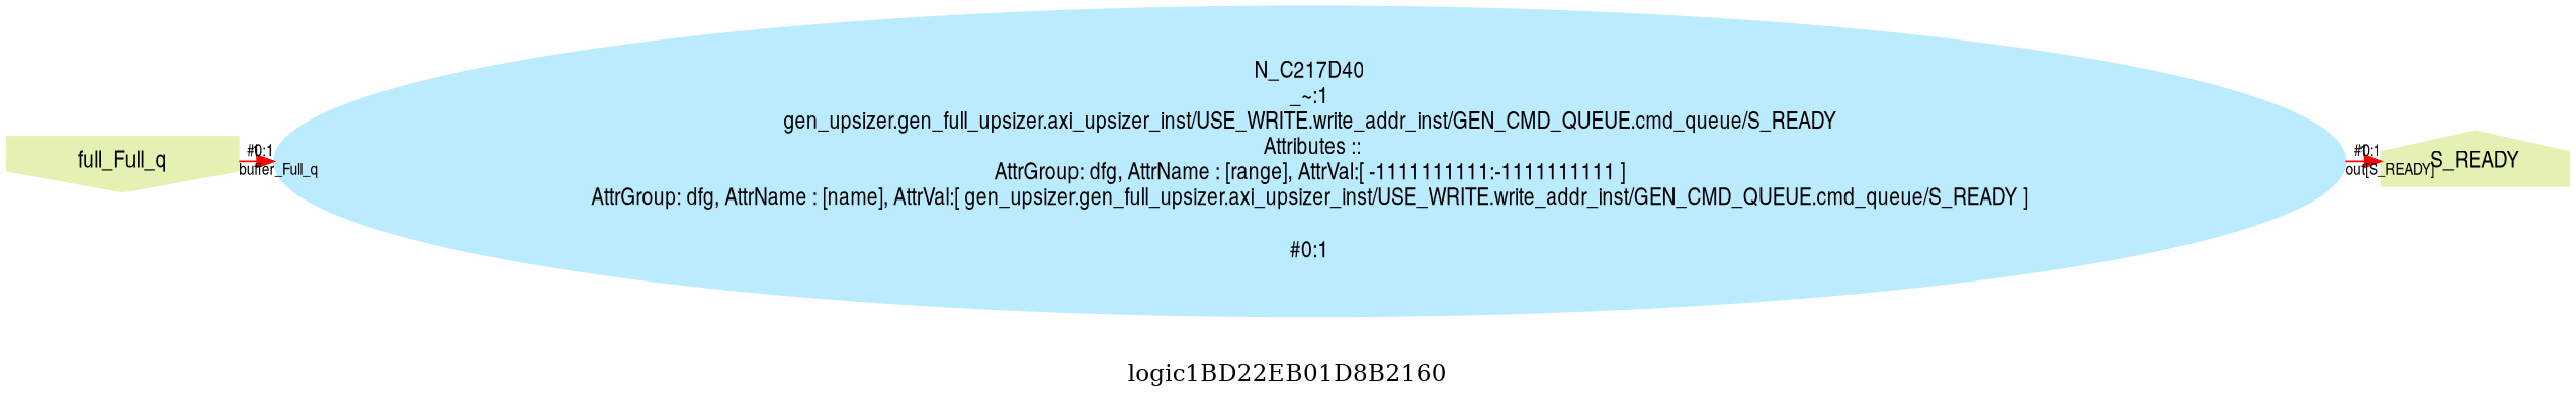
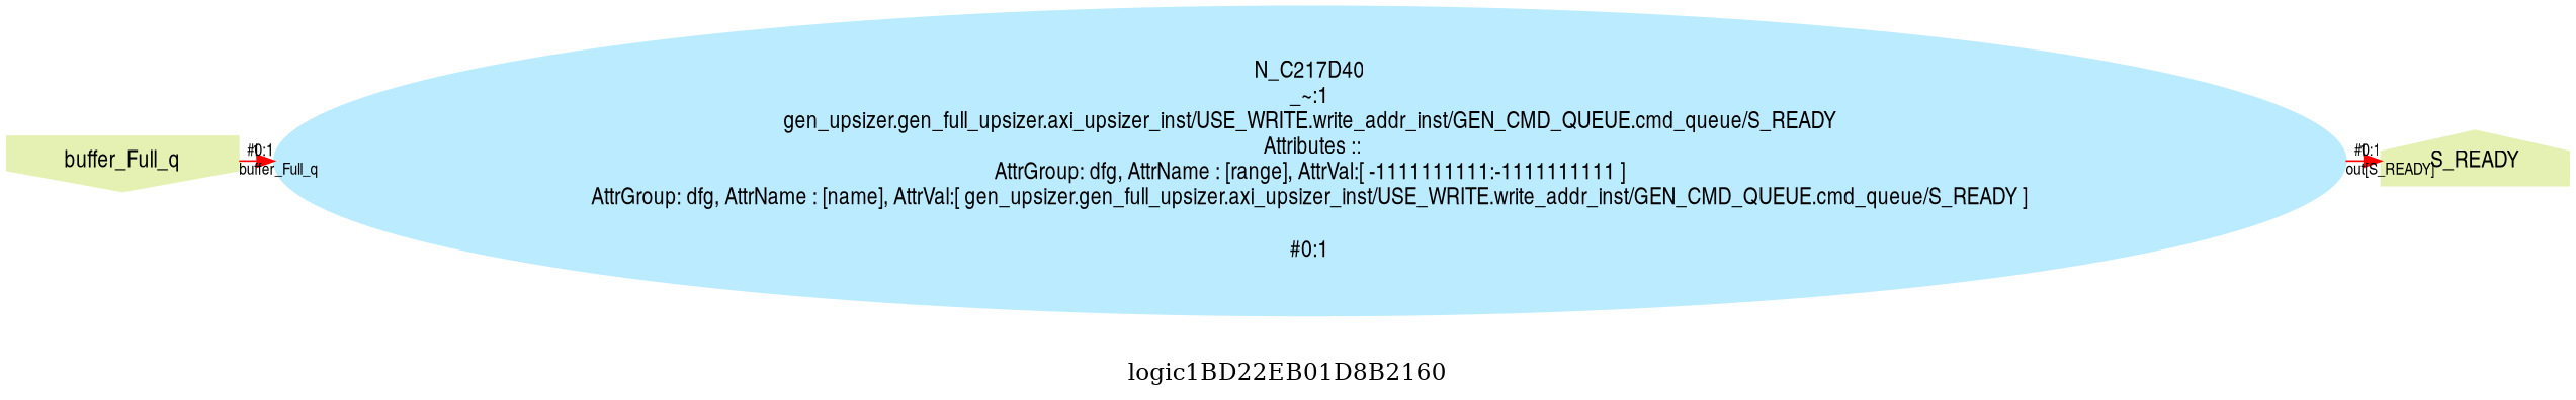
  digraph {
    label=logic1BD22EB01D8B2160
    ranksep=0.1
    splines=true
    rankdir=LR
    node [color="#e4f1b2" fontname=helveticanarrow style=filled]
    edge [color="#ff0000" fontname=helveticanarrow fontsize=10 headlabel="#0:1"]
-   n1 [label=full_Full_q shape=invhouse]
+   n1 [label=buffer_Full_q shape=invhouse]
    n2 [label=S_READY shape=house]
    n3 [color="#bbebff" label="N_C217D40\n_~:1\ngen_upsizer.gen_full_upsizer.axi_upsizer_inst/USE_WRITE.write_addr_inst/GEN_CMD_QUEUE.cmd_queue/S_READY\n Attributes ::\nAttrGroup: dfg, AttrName : [range], AttrVal:[ -1111111111:-1111111111 ]\nAttrGroup: dfg, AttrName : [name], AttrVal:[ gen_upsizer.gen_full_upsizer.axi_upsizer_inst/USE_WRITE.write_addr_inst/GEN_CMD_QUEUE.cmd_queue/S_READY ]\n\n#0:1\n"]
    subgraph sub_1 {
      rank=source
      n1
    }
    subgraph sub_2 {
      rank=sink
      n2
    }
    n1 -> n3 [label=1 taillabel=buffer_Full_q]
    n3 -> n2 [label=1 taillabel="out[S_READY]"]
  }
